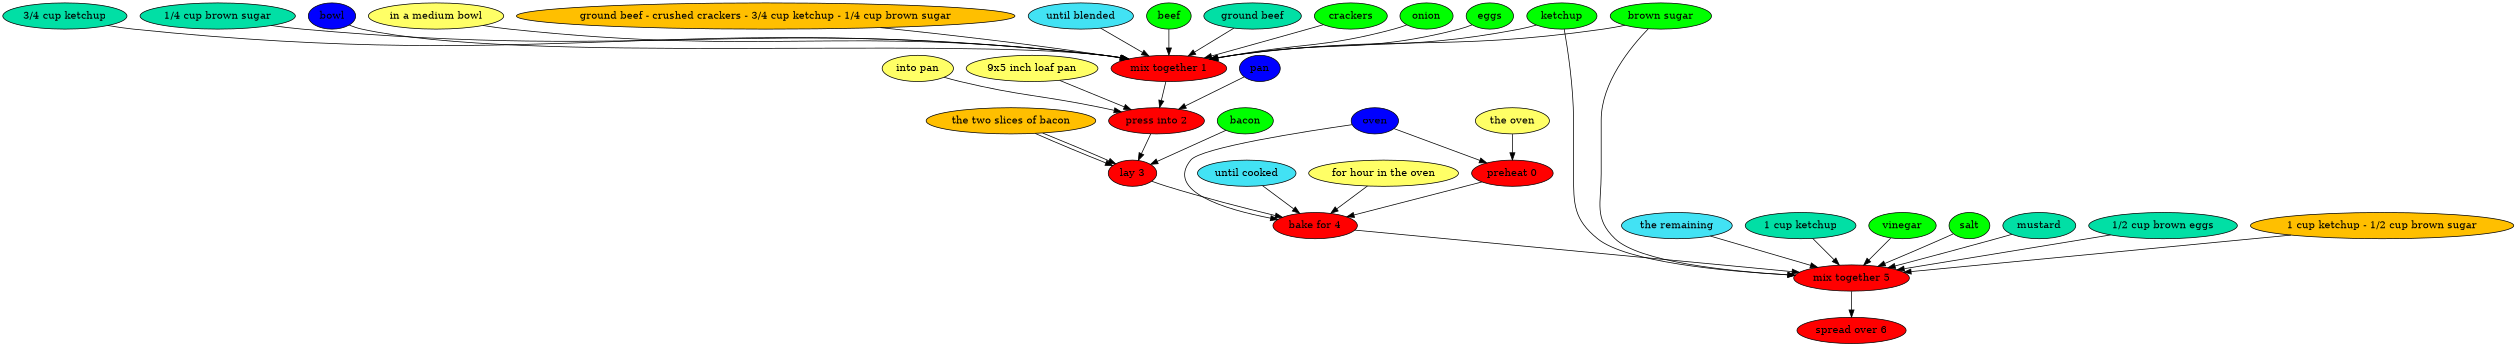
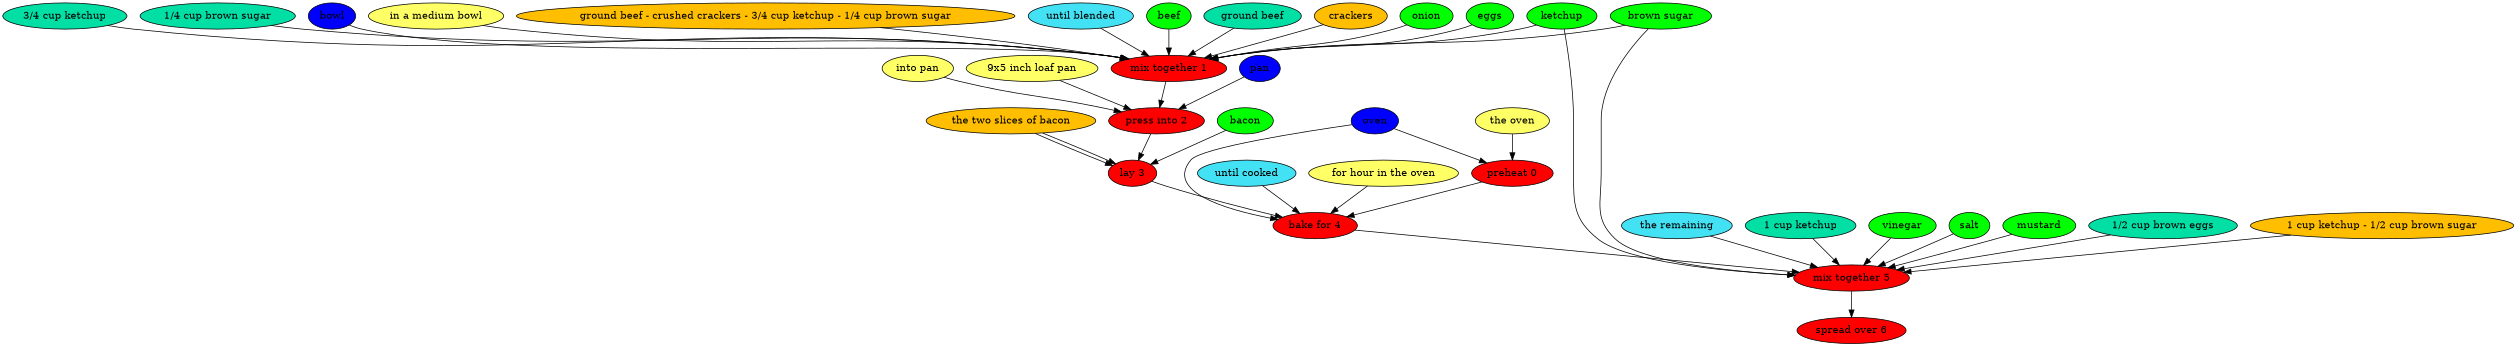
  digraph {
    node [fillcolor=green style=filled]
    "preheat 0" [fillcolor=red]
    "bake for 4" [fillcolor=red]
    "mix together 5" [fillcolor=red]
    oven [fillcolor="#0000ff"]
    "the oven" [fillcolor="#ffff66"]
    "mix together 1" [fillcolor=red]
    "press into 2" [fillcolor=red]
    "lay 3" [fillcolor=red]
    "until blended" [fillcolor="#42e2f4"]
    beef
    "ground beef" [fillcolor="#01DFA5"]
-   crackers
+   crackers [fillcolor="#FFBF00"]
    onion
    eggs
    ketchup
    "spread over 6" [fillcolor=red]
    "3/4 cup ketchup" [fillcolor="#01DFA5"]
    "brown sugar"
    "1/4 cup brown sugar" [fillcolor="#01DFA5"]
    bowl [fillcolor="#0000ff"]
    "in a medium bowl" [fillcolor="#ffff66"]
    "ground beef - crushed crackers - 3/4 cup ketchup - 1/4 cup brown sugar" [fillcolor="#FFBF00"]
    pan [fillcolor="#0000ff"]
    "into pan" [fillcolor="#ffff66"]
    "9x5 inch loaf pan" [fillcolor="#ffff66"]
    bacon
    "the two slices of bacon" [fillcolor="#FFBF00"]
    "until cooked" [fillcolor="#42e2f4"]
    "for hour in the oven" [fillcolor="#ffff66"]
    "the remaining" [fillcolor="#42e2f4"]
    "1 cup ketchup" [fillcolor="#01DFA5"]
    vinegar
    salt
-   mustard [fillcolor="#01DFA5"]
+   mustard
    n35 [fillcolor="#01DFA5" label="1/2 cup brown eggs"]
    "1 cup ketchup - 1/2 cup brown sugar" [fillcolor="#FFBF00"]
    "preheat 0" -> "bake for 4"
    "bake for 4" -> "mix together 5"
    "mix together 5" -> "spread over 6"
    oven -> "preheat 0"
    oven -> "bake for 4"
    "the oven" -> "preheat 0"
    "mix together 1" -> "press into 2"
    "press into 2" -> "lay 3"
    "lay 3" -> "bake for 4"
    "until blended" -> "mix together 1"
    beef -> "mix together 1"
    "ground beef" -> "mix together 1"
    crackers -> "mix together 1"
    onion -> "mix together 1"
    eggs -> "mix together 1"
    ketchup -> "mix together 5"
    ketchup -> "mix together 1"
    "3/4 cup ketchup" -> "mix together 1"
    "brown sugar" -> "mix together 5"
    "brown sugar" -> "mix together 1"
    "1/4 cup brown sugar" -> "mix together 1"
    bowl -> "mix together 1"
    "in a medium bowl" -> "mix together 1"
    "ground beef - crushed crackers - 3/4 cup ketchup - 1/4 cup brown sugar" -> "mix together 1"
    pan -> "press into 2"
    "into pan" -> "press into 2"
    "9x5 inch loaf pan" -> "press into 2"
    bacon -> "lay 3"
    "the two slices of bacon" -> "lay 3"
    "the two slices of bacon" -> "lay 3"
    "until cooked" -> "bake for 4"
    "for hour in the oven" -> "bake for 4"
    "the remaining" -> "mix together 5"
    "1 cup ketchup" -> "mix together 5"
    vinegar -> "mix together 5"
    salt -> "mix together 5"
    mustard -> "mix together 5"
    n35 -> "mix together 5"
    "1 cup ketchup - 1/2 cup brown sugar" -> "mix together 5"
  }
